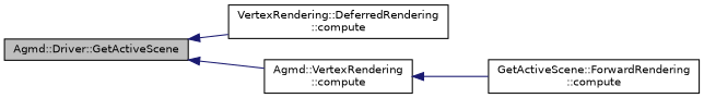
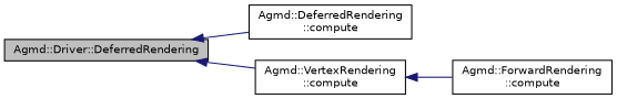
  digraph {
    rankdir=LR
    node [color=black fillcolor=white fontname=Helvetica fontsize=10 shape=record style=filled]
    edge [color=midnightblue dir=back fontname=Helvetica fontsize=10 labelfontname=Helvetica labelfontsize=10 style=solid]
-   n1 [fillcolor=grey75 fontcolor=black height=0.2 label="Agmd::Driver::GetActiveScene" width=0.4]
-   n2 [height=0.2 label="VertexRendering::DeferredRendering\l::compute" width=0.4]
+   n1 [fillcolor=grey75 fontcolor=black height=0.2 label="Agmd::Driver::DeferredRendering" width=0.4]
+   n2 [height=0.2 label="Agmd::DeferredRendering\l::compute" width=0.4]
    n3 [height=0.2 label="Agmd::VertexRendering\l::compute" width=0.4]
-   n4 [height=0.2 label="GetActiveScene::ForwardRendering\l::compute" width=0.4]
+   n4 [height=0.2 label="Agmd::ForwardRendering\l::compute" width=0.4]
    n1 -> n2
    n1 -> n3
    n3 -> n4
  }
